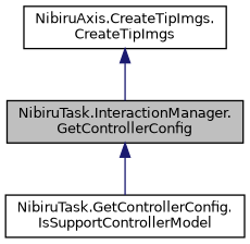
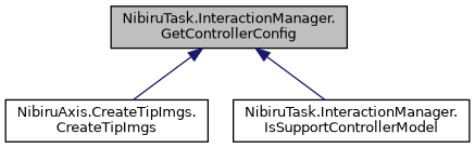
  digraph {
    rankdir=TB
    node [color=black fillcolor=white fontname=Helvetica fontsize=10 shape=record style=filled]
    edge [color=midnightblue dir=back fontname=Helvetica fontsize=10 labelfontname=Helvetica labelfontsize=10 style=solid]
    n1 [fillcolor=grey75 fontcolor=black height=0.2 label="NibiruTask.InteractionManager.\lGetControllerConfig" width=0.4]
    n2 [height=0.2 label="NibiruAxis.CreateTipImgs.\lCreateTipImgs" width=0.4]
-   n3 [height=0.2 label="NibiruTask.GetControllerConfig.\lIsSupportControllerModel" width=0.4]
-   n2 -> n1
+   n3 [height=0.2 label="NibiruTask.InteractionManager.\lIsSupportControllerModel" width=0.4]
+   n1 -> n2
    n1 -> n3
  }
